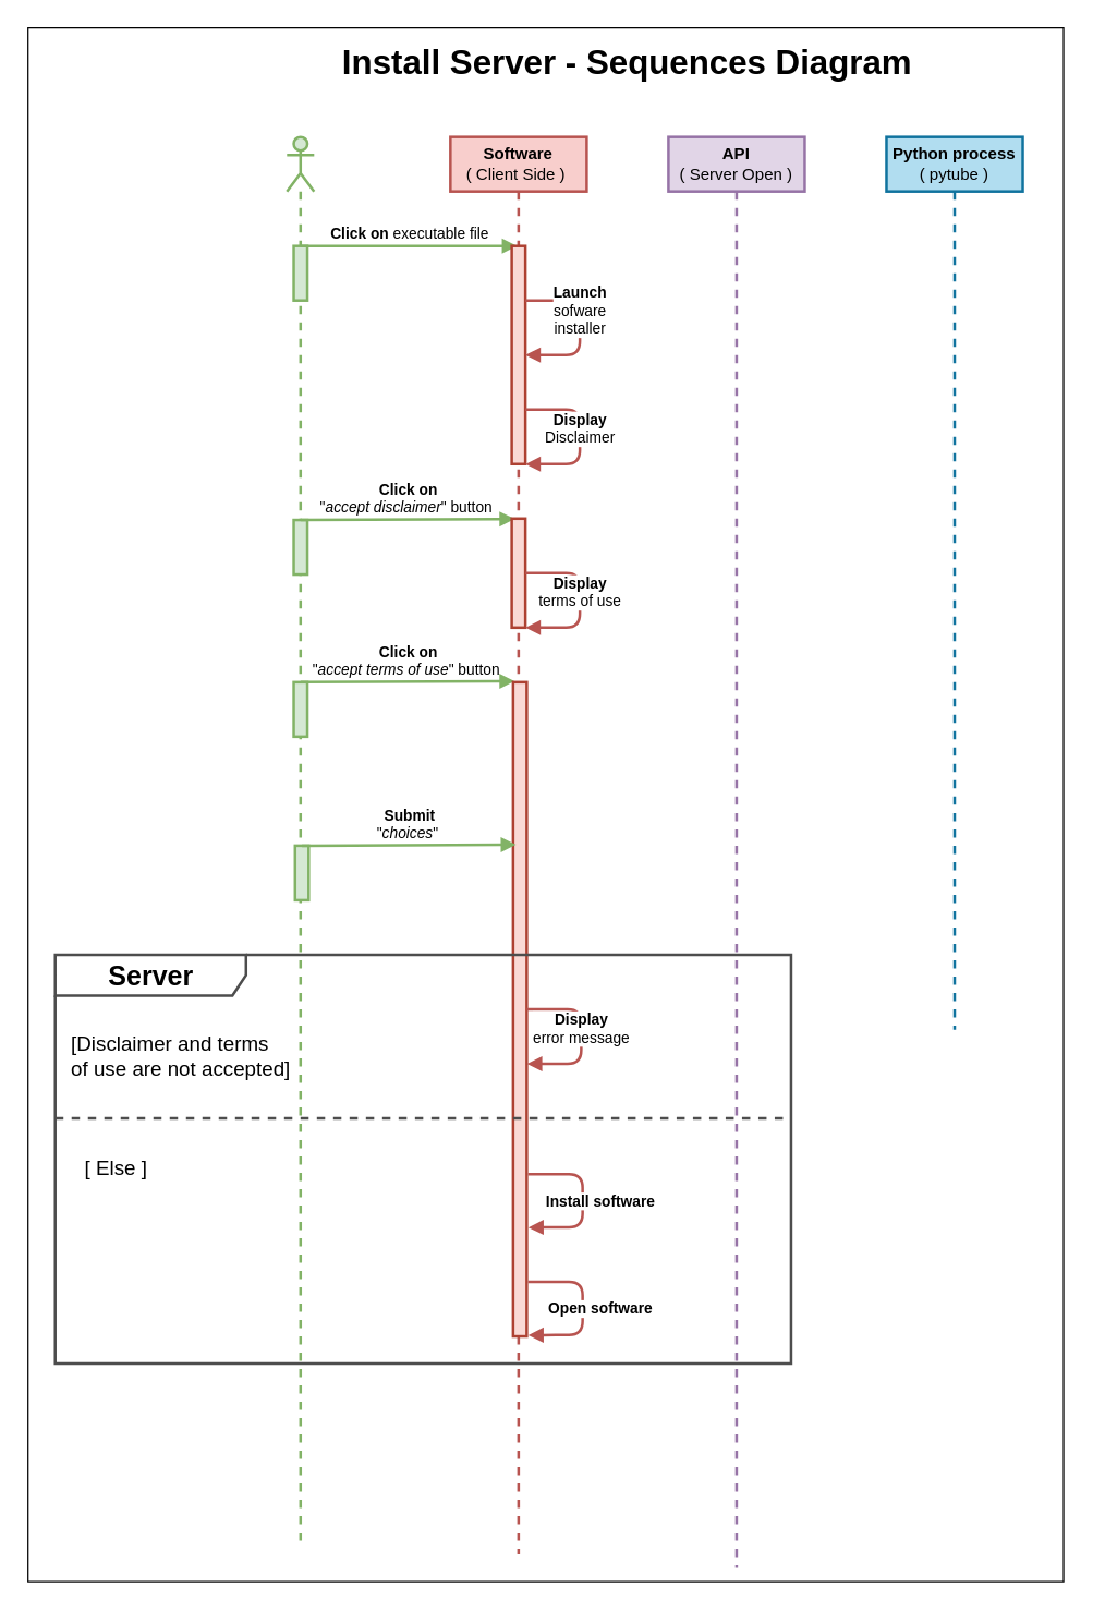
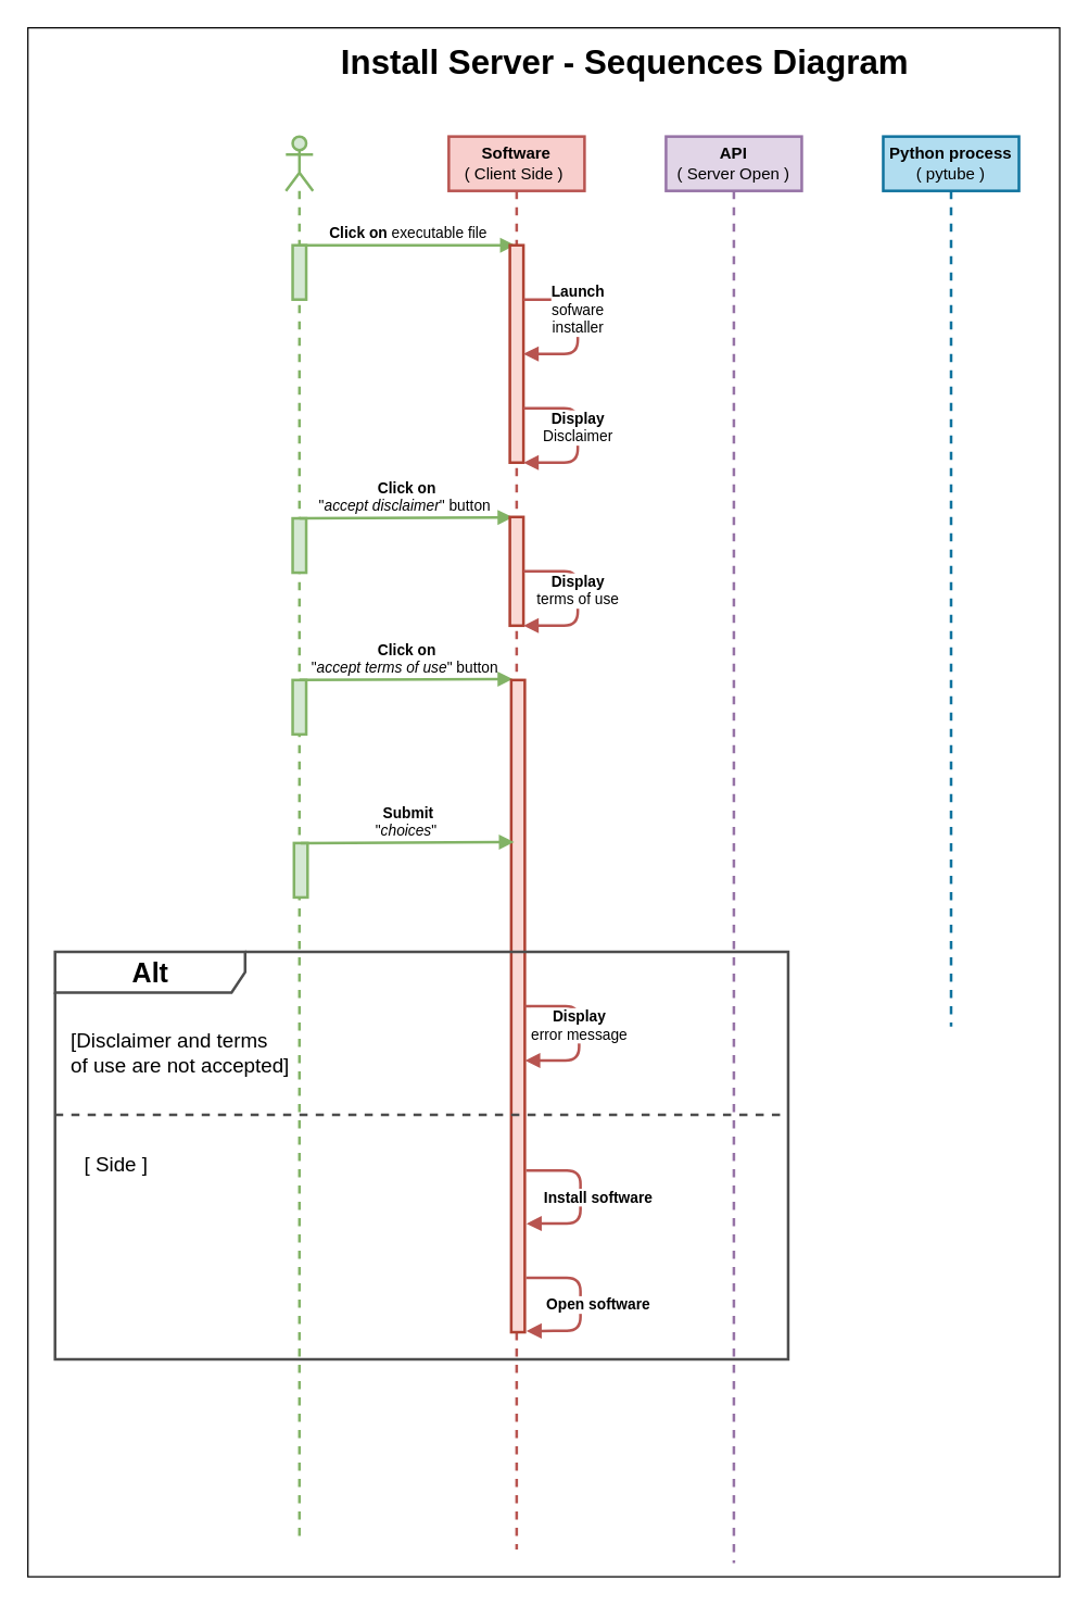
  <mxCell id="0" />
  <mxCell id="1" parent="0" />
  <mxCell id="2" value="" style="shape=umlLifeline;participant=umlActor;perimeter=lifelinePerimeter;whiteSpace=wrap;html=1;container=1;collapsible=0;recursiveResize=0;verticalAlign=top;spacingTop=36;outlineConnect=0;strokeWidth=2;strokeColor=#82b366;fillColor=#d5e8d4;" parent="1" vertex="1"><mxGeometry x="210" y="100" width="20" height="1030" as="geometry" /></mxCell>
  <mxCell id="3" value="" style="html=1;points=[];perimeter=orthogonalPerimeter;strokeColor=#82b366;strokeWidth=2;fillColor=#d5e8d4;" parent="2" vertex="1"><mxGeometry x="5" y="80" width="10" height="40" as="geometry" /></mxCell>
  <mxCell id="4" value="" style="html=1;points=[];perimeter=orthogonalPerimeter;strokeColor=#82b366;strokeWidth=2;fillColor=#d5e8d4;" parent="2" vertex="1"><mxGeometry x="5" y="281" width="10" height="40" as="geometry" /></mxCell>
  <mxCell id="5" value="&lt;b&gt;Click on&lt;/b&gt;&lt;br&gt;&quot;&lt;i&gt;accept disclaimer&lt;/i&gt;&quot; button&lt;b&gt;&amp;nbsp;&lt;/b&gt;" style="html=1;verticalAlign=bottom;endArrow=block;fontColor=#000000;labelBackgroundColor=none;strokeWidth=2;fillColor=#d5e8d4;gradientColor=#97d077;strokeColor=#82b366;entryX=0.216;entryY=0.003;entryDx=0;entryDy=0;entryPerimeter=0;" parent="2" target="14" edge="1"><mxGeometry width="80" relative="1" as="geometry"><mxPoint x="10" y="281" as="sourcePoint" /><mxPoint x="160" y="281" as="targetPoint" /></mxGeometry></mxCell>
  <mxCell id="6" value="&lt;b&gt;Software&lt;/b&gt;&lt;br&gt;( Client Side )&amp;nbsp;" style="shape=umlLifeline;perimeter=lifelinePerimeter;whiteSpace=wrap;html=1;container=0;collapsible=0;recursiveResize=0;outlineConnect=0;strokeColor=#b85450;strokeWidth=2;fillColor=#f8cecc;fontColor=#000000;" parent="1" vertex="1"><mxGeometry x="330" y="100" width="100" height="1040" as="geometry" /></mxCell>
  <mxCell id="7" value="&lt;b&gt;API&lt;/b&gt;&lt;br&gt;( Server Open )" style="shape=umlLifeline;perimeter=lifelinePerimeter;whiteSpace=wrap;html=1;container=0;collapsible=0;recursiveResize=0;outlineConnect=0;strokeColor=#9673a6;strokeWidth=2;fillColor=#e1d5e7;fontColor=#000000;" parent="1" vertex="1"><mxGeometry x="490" y="100" width="100" height="1050" as="geometry" /></mxCell>
  <mxCell id="8" value="&lt;b&gt;Python process&lt;/b&gt;&lt;br&gt;( pytube )" style="shape=umlLifeline;perimeter=lifelinePerimeter;whiteSpace=wrap;html=1;container=0;collapsible=0;recursiveResize=0;outlineConnect=0;strokeColor=#10739e;strokeWidth=2;fillColor=#b1ddf0;fontColor=#000000;" parent="1" vertex="1"><mxGeometry x="650" y="100" width="100" height="655" as="geometry" /></mxCell>
  <mxCell id="9" value="Install Server - Sequences Diagram" style="text;align=center;fontStyle=1;verticalAlign=middle;spacingLeft=3;spacingRight=3;strokeColor=none;rotatable=0;points=[[0,0.5],[1,0.5]];portConstraint=eastwest;fontColor=#000000;fontSize=25;" parent="1" vertex="1"><mxGeometry x="420" y="30" width="80" height="26" as="geometry" /></mxCell>
  <mxCell id="10" value="&lt;b&gt;Click on&lt;/b&gt; executable file" style="html=1;verticalAlign=bottom;endArrow=block;fontColor=#000000;labelBackgroundColor=none;strokeWidth=2;fillColor=#d5e8d4;gradientColor=#97d077;strokeColor=#82b366;" parent="1" target="6" edge="1"><mxGeometry width="80" relative="1" as="geometry"><mxPoint x="220" y="180" as="sourcePoint" /><mxPoint x="300" y="180" as="targetPoint" /></mxGeometry></mxCell>
  <mxCell id="11" value="" style="html=1;points=[];perimeter=orthogonalPerimeter;strokeColor=#ae4132;strokeWidth=2;fillColor=#fad9d5;" parent="1" vertex="1"><mxGeometry x="375" y="180" width="10" height="160" as="geometry" /></mxCell>
  <mxCell id="12" value="&lt;b&gt;Launch&lt;/b&gt;&lt;br&gt;sofware&lt;br&gt;installer" style="html=1;verticalAlign=bottom;endArrow=block;fontColor=#000000;labelBackgroundColor=#FFFFFF;strokeWidth=2;fillColor=#f8cecc;strokeColor=#b85450;" parent="1" edge="1"><mxGeometry x="0.167" width="80" relative="1" as="geometry"><mxPoint x="385" y="220" as="sourcePoint" /><mxPoint x="385" y="260" as="targetPoint" /><Array as="points"><mxPoint x="425" y="220" /><mxPoint x="425" y="260" /></Array><mxPoint as="offset" /></mxGeometry></mxCell>
  <mxCell id="13" value="&lt;b&gt;Display&lt;/b&gt;&lt;br&gt;Disclaimer" style="html=1;verticalAlign=bottom;endArrow=block;fontColor=#000000;labelBackgroundColor=#FFFFFF;strokeWidth=2;fillColor=#f8cecc;strokeColor=#b85450;" parent="1" edge="1"><mxGeometry x="0.167" width="80" relative="1" as="geometry"><mxPoint x="385" y="300" as="sourcePoint" /><mxPoint x="385" y="340" as="targetPoint" /><Array as="points"><mxPoint x="425" y="300" /><mxPoint x="425" y="340" /></Array><mxPoint as="offset" /></mxGeometry></mxCell>
  <mxCell id="14" value="" style="html=1;points=[];perimeter=orthogonalPerimeter;strokeColor=#ae4132;strokeWidth=2;fillColor=#fad9d5;" parent="1" vertex="1"><mxGeometry x="375" y="380" width="10" height="80" as="geometry" /></mxCell>
  <mxCell id="15" value="&lt;b&gt;Display&lt;/b&gt;&lt;br&gt;terms of use" style="html=1;verticalAlign=bottom;endArrow=block;fontColor=#000000;labelBackgroundColor=#FFFFFF;strokeWidth=2;fillColor=#f8cecc;strokeColor=#b85450;" parent="1" edge="1"><mxGeometry x="0.167" width="80" relative="1" as="geometry"><mxPoint x="385" y="420" as="sourcePoint" /><mxPoint x="385" y="460" as="targetPoint" /><Array as="points"><mxPoint x="425" y="420" /><mxPoint x="425" y="460" /></Array><mxPoint as="offset" /></mxGeometry></mxCell>
  <mxCell id="16" value="" style="html=1;points=[];perimeter=orthogonalPerimeter;strokeColor=#82b366;strokeWidth=2;fillColor=#d5e8d4;" parent="1" vertex="1"><mxGeometry x="215" y="500" width="10" height="40" as="geometry" /></mxCell>
  <mxCell id="17" value="&lt;b&gt;Click on&lt;/b&gt;&lt;br&gt;&quot;&lt;i&gt;accept terms of use&lt;/i&gt;&quot; button&lt;b&gt;&amp;nbsp;&lt;/b&gt;" style="html=1;verticalAlign=bottom;endArrow=block;fontColor=#000000;labelBackgroundColor=none;strokeWidth=2;fillColor=#d5e8d4;gradientColor=#97d077;strokeColor=#82b366;entryX=0.216;entryY=0.003;entryDx=0;entryDy=0;entryPerimeter=0;" parent="1" edge="1"><mxGeometry width="80" relative="1" as="geometry"><mxPoint x="220" y="500" as="sourcePoint" /><mxPoint x="377.16" y="499.24" as="targetPoint" /></mxGeometry></mxCell>
  <mxCell id="18" value="" style="html=1;points=[];perimeter=orthogonalPerimeter;strokeColor=#ae4132;strokeWidth=2;fillColor=#fad9d5;" parent="1" vertex="1"><mxGeometry x="376" y="500" width="10" height="480" as="geometry" /></mxCell>
  <mxCell id="19" value="" style="html=1;points=[];perimeter=orthogonalPerimeter;strokeColor=#82b366;strokeWidth=2;fillColor=#d5e8d4;" parent="1" vertex="1"><mxGeometry x="216" y="620" width="10" height="40" as="geometry" /></mxCell>
  <mxCell id="20" value="&lt;b&gt;Submit&lt;/b&gt;&lt;br&gt;&quot;&lt;i&gt;choices&lt;/i&gt;&quot;&lt;b&gt;&amp;nbsp;&lt;/b&gt;" style="html=1;verticalAlign=bottom;endArrow=block;fontColor=#000000;labelBackgroundColor=none;strokeWidth=2;fillColor=#d5e8d4;gradientColor=#97d077;strokeColor=#82b366;entryX=0.216;entryY=0.003;entryDx=0;entryDy=0;entryPerimeter=0;" parent="1" edge="1"><mxGeometry width="80" relative="1" as="geometry"><mxPoint x="221" y="620" as="sourcePoint" /><mxPoint x="378.16" y="619.24" as="targetPoint" /></mxGeometry></mxCell>
- <mxCell id="21" value="&lt;b&gt;&lt;font style=&quot;font-size: 20px&quot;&gt;Server&lt;/font&gt;&lt;/b&gt;" style="shape=umlFrame;tabWidth=110;tabHeight=30;tabPosition=left;html=1;boundedLbl=1;labelInHeader=1;width=140;height=30;fillColor=none;strokeColor=#4D4D4D;strokeWidth=2;fontColor=#000000;" parent="1" vertex="1"><mxGeometry x="40" y="700" width="540" height="300" as="geometry" /></mxCell>
+ <mxCell id="21" value="&lt;b&gt;&lt;font style=&quot;font-size: 20px&quot;&gt;Alt&lt;/font&gt;&lt;/b&gt;" style="shape=umlFrame;tabWidth=110;tabHeight=30;tabPosition=left;html=1;boundedLbl=1;labelInHeader=1;width=140;height=30;fillColor=none;strokeColor=#4D4D4D;strokeWidth=2;fontColor=#000000;" parent="1" vertex="1"><mxGeometry x="40" y="700" width="540" height="300" as="geometry" /></mxCell>
  <mxCell id="22" value="[Disclaimer and terms&#10;of use are not accepted]" style="text;fontColor=#000000;fontSize=15;" parent="21" vertex="1"><mxGeometry width="100" height="20" relative="1" as="geometry"><mxPoint x="10" y="50" as="offset" /></mxGeometry></mxCell>
- <mxCell id="23" value="[ Else ]" style="line;strokeWidth=2;dashed=1;labelPosition=center;verticalLabelPosition=bottom;align=left;verticalAlign=top;spacingLeft=20;spacingTop=15;fontColor=#000000;strokeColor=#4D4D4D;labelBackgroundColor=none;fontSize=15;" parent="21" vertex="1"><mxGeometry y="114" width="540" height="12.0" as="geometry" /></mxCell>
+ <mxCell id="23" value="[ Side ]" style="line;strokeWidth=2;dashed=1;labelPosition=center;verticalLabelPosition=bottom;align=left;verticalAlign=top;spacingLeft=20;spacingTop=15;fontColor=#000000;strokeColor=#4D4D4D;labelBackgroundColor=none;fontSize=15;" parent="21" vertex="1"><mxGeometry y="114" width="540" height="12.0" as="geometry" /></mxCell>
  <mxCell id="24" value="&lt;b&gt;Display&lt;/b&gt;&lt;br&gt;error message" style="html=1;verticalAlign=bottom;endArrow=block;fontColor=#000000;labelBackgroundColor=#FFFFFF;strokeWidth=2;fillColor=#f8cecc;strokeColor=#b85450;entryX=0.641;entryY=0.267;entryDx=0;entryDy=0;entryPerimeter=0;" parent="21" target="21" edge="1"><mxGeometry x="0.167" width="80" relative="1" as="geometry"><mxPoint x="346" y="39.997" as="sourcePoint" /><mxPoint x="346" y="87.997" as="targetPoint" /><Array as="points"><mxPoint x="386" y="39.997" /><mxPoint x="386" y="80" /></Array><mxPoint as="offset" /></mxGeometry></mxCell>
  <mxCell id="25" value="&lt;b&gt;Install software&lt;/b&gt;" style="html=1;verticalAlign=bottom;endArrow=block;fontColor=#000000;labelBackgroundColor=#FFFFFF;strokeWidth=2;fillColor=#f8cecc;strokeColor=#b85450;entryX=0.643;entryY=0.667;entryDx=0;entryDy=0;entryPerimeter=0;" parent="21" target="21" edge="1"><mxGeometry x="0.167" y="13" width="80" relative="1" as="geometry"><mxPoint x="347" y="161.0" as="sourcePoint" /><mxPoint x="347" y="209" as="targetPoint" /><Array as="points"><mxPoint x="387" y="161.0" /><mxPoint x="387" y="200" /></Array><mxPoint as="offset" /></mxGeometry></mxCell>
  <mxCell id="26" value="&lt;b&gt;Open software&lt;/b&gt;" style="html=1;verticalAlign=bottom;endArrow=block;fontColor=#000000;labelBackgroundColor=#FFFFFF;strokeWidth=2;fillColor=#f8cecc;strokeColor=#b85450;entryX=0.643;entryY=0.667;entryDx=0;entryDy=0;entryPerimeter=0;" parent="21" edge="1"><mxGeometry x="0.167" y="13" width="80" relative="1" as="geometry"><mxPoint x="347" y="240" as="sourcePoint" /><mxPoint x="347.22" y="279.1" as="targetPoint" /><Array as="points"><mxPoint x="387" y="240" /><mxPoint x="387" y="279" /></Array><mxPoint as="offset" /></mxGeometry></mxCell>
  <mxCell id="27" value="" style="rounded=0;whiteSpace=wrap;html=1;fontSize=20;fillColor=none;strokeColor=#000000;" parent="1" vertex="1"><mxGeometry x="20" y="20" width="760" height="1140" as="geometry" /></mxCell>
